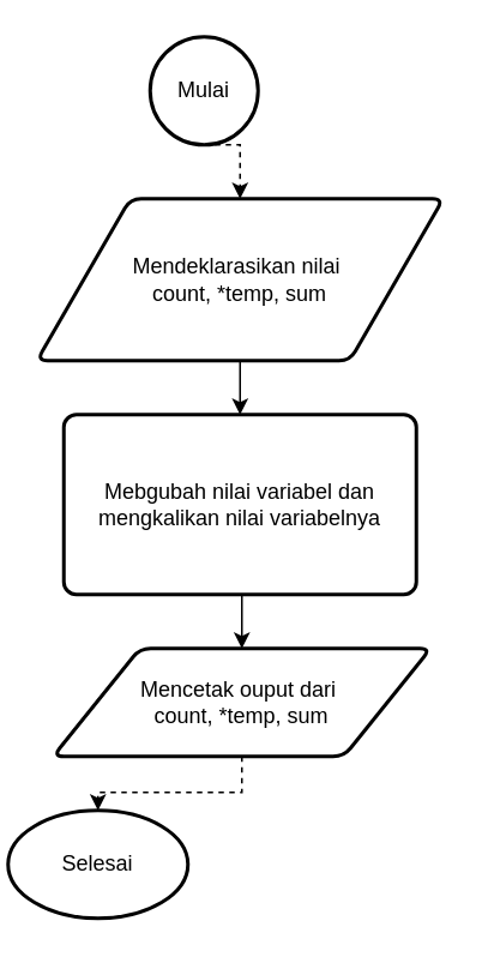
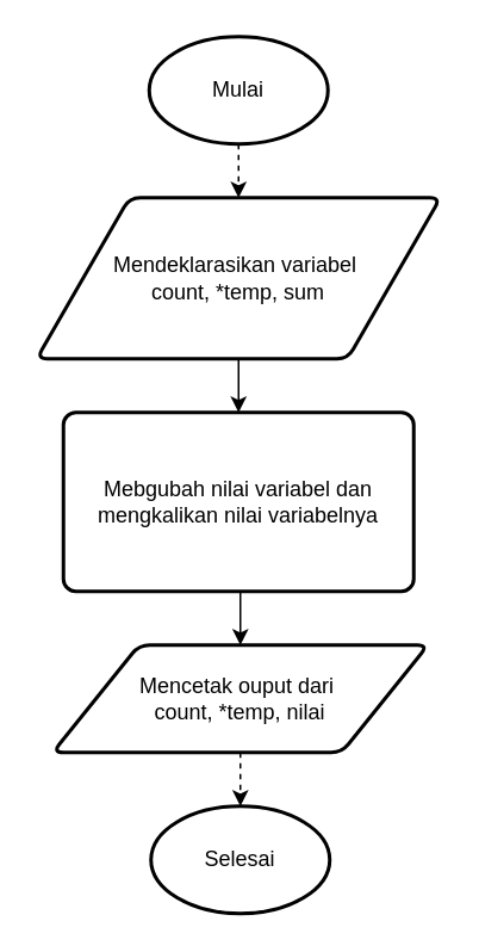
  <mxCell id="0" />
  <mxCell id="1" parent="0" />
  <mxCell id="2" style="edgeStyle=orthogonalEdgeStyle;rounded=0;orthogonalLoop=1;jettySize=auto;html=1;exitX=0.5;exitY=1;exitDx=0;exitDy=0;exitPerimeter=0;entryX=0.5;entryY=0;entryDx=0;entryDy=0;dashed=1;" edge="1" parent="1" source="3" target="5"><mxGeometry relative="1" as="geometry" /></mxCell>
- <mxCell id="3" value="Mulai" style="strokeWidth=2;html=1;shape=mxgraph.flowchart.start_1;whiteSpace=wrap;" vertex="1" parent="1"><mxGeometry x="83" y="20" width="60" height="60" as="geometry" /></mxCell>
+ <mxCell id="3" value="Mulai" style="strokeWidth=2;html=1;shape=mxgraph.flowchart.start_1;whiteSpace=wrap;" vertex="1" parent="1"><mxGeometry x="83" y="20" width="100" height="60" as="geometry" /></mxCell>
  <mxCell id="4" style="edgeStyle=orthogonalEdgeStyle;rounded=0;orthogonalLoop=1;jettySize=auto;html=1;exitX=0.5;exitY=1;exitDx=0;exitDy=0;entryX=0.5;entryY=0;entryDx=0;entryDy=0;" edge="1" parent="1" source="5" target="7"><mxGeometry relative="1" as="geometry" /></mxCell>
- <mxCell id="5" value="Mendeklarasikan nilai&amp;nbsp;&lt;div&gt;count, *temp, sum&lt;/div&gt;" style="shape=parallelogram;html=1;strokeWidth=2;perimeter=parallelogramPerimeter;whiteSpace=wrap;rounded=1;arcSize=12;size=0.23;" vertex="1" parent="1"><mxGeometry x="20" y="110" width="226" height="90" as="geometry" /></mxCell>
+ <mxCell id="5" value="Mendeklarasikan variabel&amp;nbsp;&lt;div&gt;count, *temp, sum&lt;/div&gt;" style="shape=parallelogram;html=1;strokeWidth=2;perimeter=parallelogramPerimeter;whiteSpace=wrap;rounded=1;arcSize=12;size=0.23;" vertex="1" parent="1"><mxGeometry x="20" y="110" width="226" height="90" as="geometry" /></mxCell>
  <mxCell id="6" style="edgeStyle=orthogonalEdgeStyle;rounded=0;orthogonalLoop=1;jettySize=auto;html=1;exitX=0.5;exitY=1;exitDx=0;exitDy=0;entryX=0.5;entryY=0;entryDx=0;entryDy=0;" edge="1" parent="1" source="7" target="8"><mxGeometry relative="1" as="geometry" /></mxCell>
  <mxCell id="7" value="Mebgubah&amp;nbsp;nilai variabel dan mengkalikan nilai variabelnya" style="rounded=1;whiteSpace=wrap;html=1;absoluteArcSize=1;arcSize=14;strokeWidth=2;" vertex="1" parent="1"><mxGeometry x="35" y="230" width="196" height="100" as="geometry" /></mxCell>
- <mxCell id="8" value="Mencetak ouput dari&amp;nbsp;&lt;div&gt;count, *temp, sum&lt;/div&gt;" style="shape=parallelogram;html=1;strokeWidth=2;perimeter=parallelogramPerimeter;whiteSpace=wrap;rounded=1;arcSize=12;size=0.23;" vertex="1" parent="1"><mxGeometry x="29" y="360" width="210" height="60" as="geometry" /></mxCell>
- <mxCell id="9" value="Selesai" style="strokeWidth=2;html=1;shape=mxgraph.flowchart.start_1;whiteSpace=wrap;" vertex="1" parent="1"><mxGeometry x="4" y="450" width="100" height="60" as="geometry" /></mxCell>
+ <mxCell id="8" value="Mencetak ouput dari&amp;nbsp;&lt;div&gt;count, *temp, nilai&lt;/div&gt;" style="shape=parallelogram;html=1;strokeWidth=2;perimeter=parallelogramPerimeter;whiteSpace=wrap;rounded=1;arcSize=12;size=0.23;" vertex="1" parent="1"><mxGeometry x="29" y="360" width="210" height="60" as="geometry" /></mxCell>
+ <mxCell id="9" value="Selesai" style="strokeWidth=2;html=1;shape=mxgraph.flowchart.start_1;whiteSpace=wrap;" vertex="1" parent="1"><mxGeometry x="84" y="450" width="100" height="60" as="geometry" /></mxCell>
  <mxCell id="10" style="edgeStyle=orthogonalEdgeStyle;rounded=0;orthogonalLoop=1;jettySize=auto;html=1;exitX=0.5;exitY=1;exitDx=0;exitDy=0;entryX=0.5;entryY=0;entryDx=0;entryDy=0;entryPerimeter=0;dashed=1;" edge="1" parent="1" source="8" target="9"><mxGeometry relative="1" as="geometry" /></mxCell>
